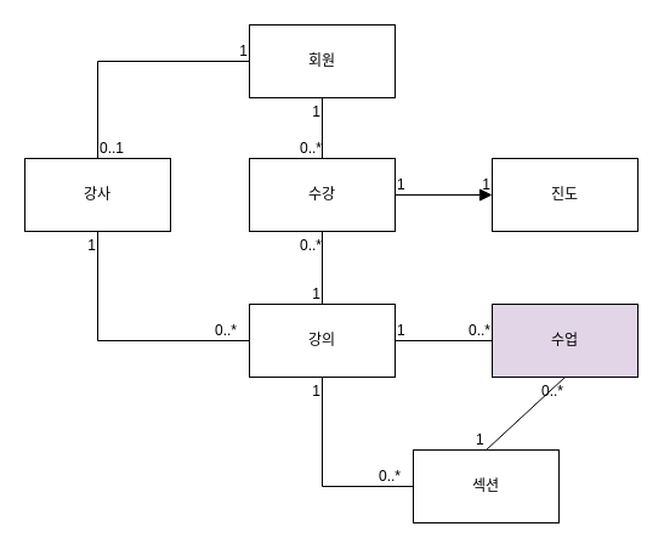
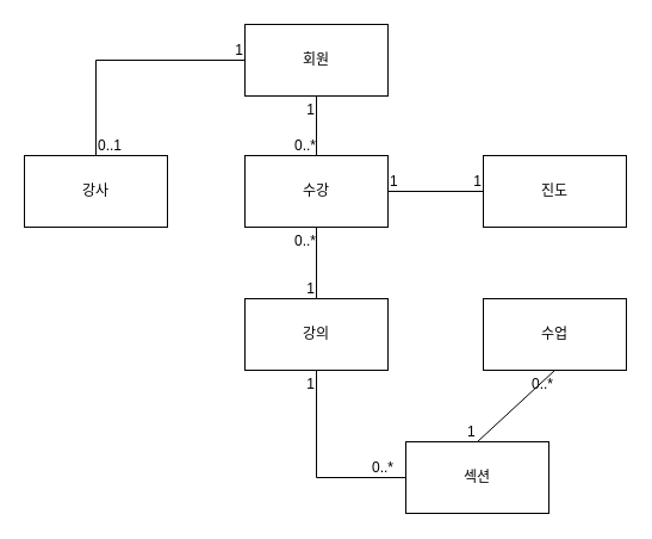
  <mxCell id="0" />
  <mxCell id="1" parent="0" />
  <mxCell id="2" value="회원" style="rounded=0;whiteSpace=wrap;html=1;" vertex="1" parent="1"><mxGeometry x="205" y="20" width="120" height="60" as="geometry" /></mxCell>
  <mxCell id="3" value="강사" style="rounded=0;whiteSpace=wrap;html=1;" vertex="1" parent="1"><mxGeometry x="20" y="130" width="120" height="60" as="geometry" /></mxCell>
  <mxCell id="4" value="수강" style="rounded=0;whiteSpace=wrap;html=1;" vertex="1" parent="1"><mxGeometry x="205" y="130" width="120" height="60" as="geometry" /></mxCell>
  <mxCell id="5" value="진도" style="rounded=0;whiteSpace=wrap;html=1;" vertex="1" parent="1"><mxGeometry x="405" y="130" width="120" height="60" as="geometry" /></mxCell>
  <mxCell id="6" value="강의" style="rounded=0;whiteSpace=wrap;html=1;" vertex="1" parent="1"><mxGeometry x="205" y="250" width="120" height="60" as="geometry" /></mxCell>
- <mxCell id="7" value="수업" style="rounded=0;whiteSpace=wrap;html=1;fillColor=#e1d5e7;" vertex="1" parent="1"><mxGeometry x="405" y="250" width="120" height="60" as="geometry" /></mxCell>
+ <mxCell id="7" value="수업" style="rounded=0;whiteSpace=wrap;html=1;" vertex="1" parent="1"><mxGeometry x="405" y="250" width="120" height="60" as="geometry" /></mxCell>
  <mxCell id="8" value="섹션" style="rounded=0;whiteSpace=wrap;html=1;" vertex="1" parent="1"><mxGeometry x="340" y="370" width="120" height="60" as="geometry" /></mxCell>
  <mxCell id="9" value="" style="endArrow=none;html=1;rounded=0;fontSize=12;startSize=8;endSize=8;entryX=0;entryY=0.5;entryDx=0;entryDy=0;exitX=0.5;exitY=0;exitDx=0;exitDy=0;edgeStyle=orthogonalEdgeStyle;" edge="1" parent="1" source="3" target="2"><mxGeometry relative="1" as="geometry"><mxPoint x="-5" y="30" as="sourcePoint" /><mxPoint x="155" y="30" as="targetPoint" /></mxGeometry></mxCell>
  <mxCell id="10" value="0..1" style="resizable=0;html=1;whiteSpace=wrap;align=left;verticalAlign=bottom;" connectable="0" vertex="1" parent="9"><mxGeometry x="-1" relative="1" as="geometry" /></mxCell>
  <mxCell id="11" value="1" style="resizable=0;html=1;whiteSpace=wrap;align=right;verticalAlign=bottom;" connectable="0" vertex="1" parent="9"><mxGeometry x="1" relative="1" as="geometry" /></mxCell>
- <mxCell id="12" value="" style="endArrow=none;html=1;rounded=0;fontSize=12;startSize=8;endSize=8;entryX=0.5;entryY=1;entryDx=0;entryDy=0;exitX=0;exitY=0.5;exitDx=0;exitDy=0;edgeStyle=orthogonalEdgeStyle;" edge="1" parent="1" source="6" target="3"><mxGeometry relative="1" as="geometry"><mxPoint x="45" y="240" as="sourcePoint" /><mxPoint x="185" y="150" as="targetPoint" /></mxGeometry></mxCell>
- <mxCell id="13" value="0..*" style="resizable=0;html=1;whiteSpace=wrap;align=left;verticalAlign=bottom;" connectable="0" vertex="1" parent="12"><mxGeometry x="-1" relative="1" as="geometry"><mxPoint x="-30" as="offset" /></mxGeometry></mxCell>
- <mxCell id="14" value="1" style="resizable=0;html=1;whiteSpace=wrap;align=right;verticalAlign=bottom;" connectable="0" vertex="1" parent="12"><mxGeometry x="1" relative="1" as="geometry"><mxPoint y="20" as="offset" /></mxGeometry></mxCell>
  <mxCell id="15" value="" style="endArrow=none;html=1;rounded=0;fontSize=12;startSize=8;endSize=8;entryX=0.5;entryY=1;entryDx=0;entryDy=0;exitX=0;exitY=0.5;exitDx=0;exitDy=0;edgeStyle=orthogonalEdgeStyle;" edge="1" parent="1" source="8" target="6"><mxGeometry relative="1" as="geometry"><mxPoint x="365" y="410" as="sourcePoint" /><mxPoint x="225" y="320" as="targetPoint" /></mxGeometry></mxCell>
  <mxCell id="16" value="0..*" style="resizable=0;html=1;whiteSpace=wrap;align=left;verticalAlign=bottom;" connectable="0" vertex="1" parent="15"><mxGeometry x="-1" relative="1" as="geometry"><mxPoint x="-30" as="offset" /></mxGeometry></mxCell>
  <mxCell id="17" value="1" style="resizable=0;html=1;whiteSpace=wrap;align=right;verticalAlign=bottom;" connectable="0" vertex="1" parent="15"><mxGeometry x="1" relative="1" as="geometry"><mxPoint y="20" as="offset" /></mxGeometry></mxCell>
  <mxCell id="18" value="" style="endArrow=none;html=1;rounded=0;fontSize=12;startSize=8;endSize=8;entryX=0.5;entryY=1;entryDx=0;entryDy=0;exitX=0.5;exitY=0;exitDx=0;exitDy=0;" edge="1" parent="1" source="4" target="2"><mxGeometry relative="1" as="geometry"><mxPoint x="215" y="210" as="sourcePoint" /><mxPoint x="215" y="50" as="targetPoint" /></mxGeometry></mxCell>
  <mxCell id="19" value="0..*" style="resizable=0;html=1;whiteSpace=wrap;align=left;verticalAlign=bottom;" connectable="0" vertex="1" parent="18"><mxGeometry x="-1" relative="1" as="geometry"><mxPoint x="-20" as="offset" /></mxGeometry></mxCell>
  <mxCell id="20" value="1" style="resizable=0;html=1;whiteSpace=wrap;align=right;verticalAlign=bottom;" connectable="0" vertex="1" parent="18"><mxGeometry x="1" relative="1" as="geometry"><mxPoint y="20" as="offset" /></mxGeometry></mxCell>
  <mxCell id="21" value="" style="endArrow=none;html=1;rounded=0;fontSize=12;startSize=8;endSize=8;entryX=0.5;entryY=0;entryDx=0;entryDy=0;exitX=0.5;exitY=1;exitDx=0;exitDy=0;" edge="1" parent="1" source="4" target="6"><mxGeometry relative="1" as="geometry"><mxPoint x="275" y="140" as="sourcePoint" /><mxPoint x="275" y="80" as="targetPoint" /></mxGeometry></mxCell>
  <mxCell id="22" value="0..*" style="resizable=0;html=1;whiteSpace=wrap;align=left;verticalAlign=bottom;" connectable="0" vertex="1" parent="21"><mxGeometry x="-1" relative="1" as="geometry"><mxPoint x="-20" y="20" as="offset" /></mxGeometry></mxCell>
  <mxCell id="23" value="1" style="resizable=0;html=1;whiteSpace=wrap;align=right;verticalAlign=bottom;" connectable="0" vertex="1" parent="21"><mxGeometry x="1" relative="1" as="geometry"><mxPoint as="offset" /></mxGeometry></mxCell>
- <mxCell id="24" value="" style="endArrow=block;html=1;rounded=0;fontSize=12;startSize=8;endSize=8;entryX=0;entryY=0.5;entryDx=0;entryDy=0;exitX=1;exitY=0.5;exitDx=0;exitDy=0;" edge="1" parent="1" source="4" target="5"><mxGeometry relative="1" as="geometry"><mxPoint x="275" y="200" as="sourcePoint" /><mxPoint x="275" y="260" as="targetPoint" /></mxGeometry></mxCell>
+ <mxCell id="24" value="" style="endArrow=none;html=1;rounded=0;fontSize=12;startSize=8;endSize=8;entryX=0;entryY=0.5;entryDx=0;entryDy=0;exitX=1;exitY=0.5;exitDx=0;exitDy=0;" edge="1" parent="1" source="4" target="5"><mxGeometry relative="1" as="geometry"><mxPoint x="275" y="200" as="sourcePoint" /><mxPoint x="275" y="260" as="targetPoint" /></mxGeometry></mxCell>
  <mxCell id="25" value="1" style="resizable=0;html=1;whiteSpace=wrap;align=left;verticalAlign=bottom;" connectable="0" vertex="1" parent="24"><mxGeometry x="-1" relative="1" as="geometry"><mxPoint as="offset" /></mxGeometry></mxCell>
  <mxCell id="26" value="1" style="resizable=0;html=1;whiteSpace=wrap;align=right;verticalAlign=bottom;" connectable="0" vertex="1" parent="24"><mxGeometry x="1" relative="1" as="geometry"><mxPoint as="offset" /></mxGeometry></mxCell>
- <mxCell id="27" value="" style="endArrow=none;html=1;rounded=0;fontSize=12;startSize=8;endSize=8;entryX=0;entryY=0.5;entryDx=0;entryDy=0;exitX=1;exitY=0.5;exitDx=0;exitDy=0;" edge="1" parent="1" source="6" target="7"><mxGeometry relative="1" as="geometry"><mxPoint x="335" y="170" as="sourcePoint" /><mxPoint x="415" y="170" as="targetPoint" /></mxGeometry></mxCell>
- <mxCell id="28" value="1" style="resizable=0;html=1;whiteSpace=wrap;align=left;verticalAlign=bottom;" connectable="0" vertex="1" parent="27"><mxGeometry x="-1" relative="1" as="geometry"><mxPoint as="offset" /></mxGeometry></mxCell>
- <mxCell id="29" value="0..*" style="resizable=0;html=1;whiteSpace=wrap;align=right;verticalAlign=bottom;" connectable="0" vertex="1" parent="27"><mxGeometry x="1" relative="1" as="geometry"><mxPoint as="offset" /></mxGeometry></mxCell>
  <mxCell id="30" value="" style="endArrow=none;html=1;rounded=0;fontSize=12;startSize=8;endSize=8;entryX=0.5;entryY=1;entryDx=0;entryDy=0;exitX=0.5;exitY=0;exitDx=0;exitDy=0;" edge="1" parent="1" source="8" target="7"><mxGeometry relative="1" as="geometry"><mxPoint x="325" y="330" as="sourcePoint" /><mxPoint x="405" y="330" as="targetPoint" /></mxGeometry></mxCell>
  <mxCell id="31" value="1" style="resizable=0;html=1;whiteSpace=wrap;align=left;verticalAlign=bottom;" connectable="0" vertex="1" parent="30"><mxGeometry x="-1" relative="1" as="geometry"><mxPoint x="-10" as="offset" /></mxGeometry></mxCell>
  <mxCell id="32" value="0..*" style="resizable=0;html=1;whiteSpace=wrap;align=right;verticalAlign=bottom;" connectable="0" vertex="1" parent="30"><mxGeometry x="1" relative="1" as="geometry"><mxPoint y="20" as="offset" /></mxGeometry></mxCell>
